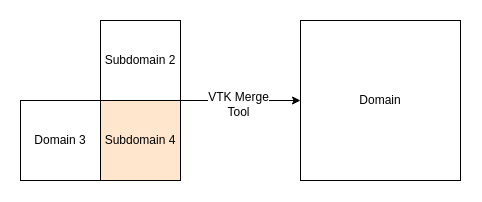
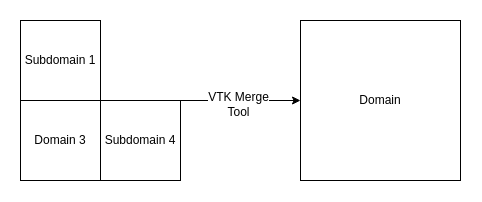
  <mxCell id="0" />
  <mxCell id="1" parent="0" />
- <mxCell id="3" value="Subdomain 2" style="whiteSpace=wrap;html=1;aspect=fixed;" vertex="1" parent="1"><mxGeometry x="100" y="20" width="80" height="80" as="geometry" /></mxCell>
+ <mxCell id="2" value="Subdomain 1" style="whiteSpace=wrap;html=1;aspect=fixed;" vertex="1" parent="1"><mxGeometry x="20" y="20" width="80" height="80" as="geometry" /></mxCell>
  <mxCell id="4" value="Domain 3" style="whiteSpace=wrap;html=1;aspect=fixed;" vertex="1" parent="1"><mxGeometry x="20" y="100" width="80" height="80" as="geometry" /></mxCell>
- <mxCell id="5" value="Subdomain 4" style="whiteSpace=wrap;html=1;aspect=fixed;fillColor=#ffe6cc;" vertex="1" parent="1"><mxGeometry x="100" y="100" width="80" height="80" as="geometry" /></mxCell>
+ <mxCell id="5" value="Subdomain 4" style="whiteSpace=wrap;html=1;aspect=fixed;" vertex="1" parent="1"><mxGeometry x="100" y="100" width="80" height="80" as="geometry" /></mxCell>
  <mxCell id="6" value="" style="endArrow=classic;html=1;exitX=1;exitY=0;exitDx=0;exitDy=0;" edge="1" parent="1" source="5"><mxGeometry width="50" height="50" relative="1" as="geometry"><mxPoint x="210" y="100" as="sourcePoint" /><mxPoint x="300" y="100" as="targetPoint" /></mxGeometry></mxCell>
  <mxCell id="7" value="VTK Merge&lt;br&gt;Tool" style="text;html=1;align=center;verticalAlign=middle;resizable=0;points=[];labelBackgroundColor=#ffffff;" vertex="1" connectable="0" parent="6"><mxGeometry x="-0.05" y="-3" relative="1" as="geometry"><mxPoint as="offset" /></mxGeometry></mxCell>
  <mxCell id="8" value="Domain" style="whiteSpace=wrap;html=1;aspect=fixed;" vertex="1" parent="1"><mxGeometry x="300" y="20" width="160" height="160" as="geometry" /></mxCell>
